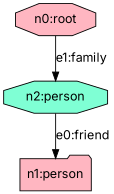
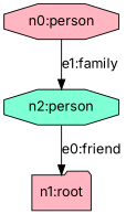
  strict digraph {
    fontname=Inter
    node [fillcolor=lightpink fontname=Inter shape=octagon style=filled]
    edge [fontname=Inter]
-   n1 [label="n0:root"]
+   n1 [label="n0:person"]
    n2 [fillcolor=aquamarine label="n2:person"]
-   n3 [label="n1:person" shape=folder]
+   n3 [label="n1:root" shape=folder]
    n1 -> n2 [label="e1:family" type=sister]
    n2 -> n3 [label="e0:friend" meeting_place=college]
  }
